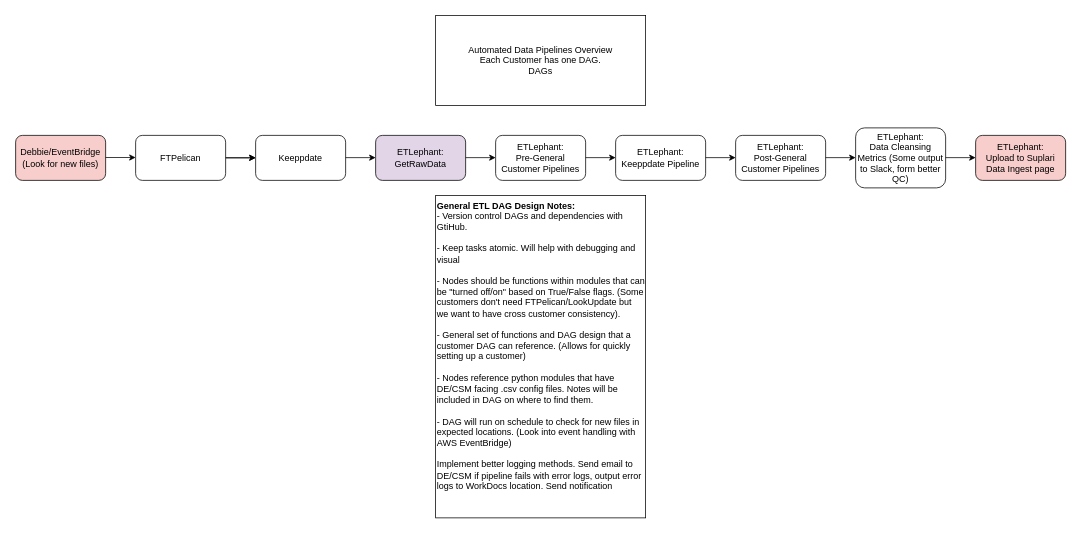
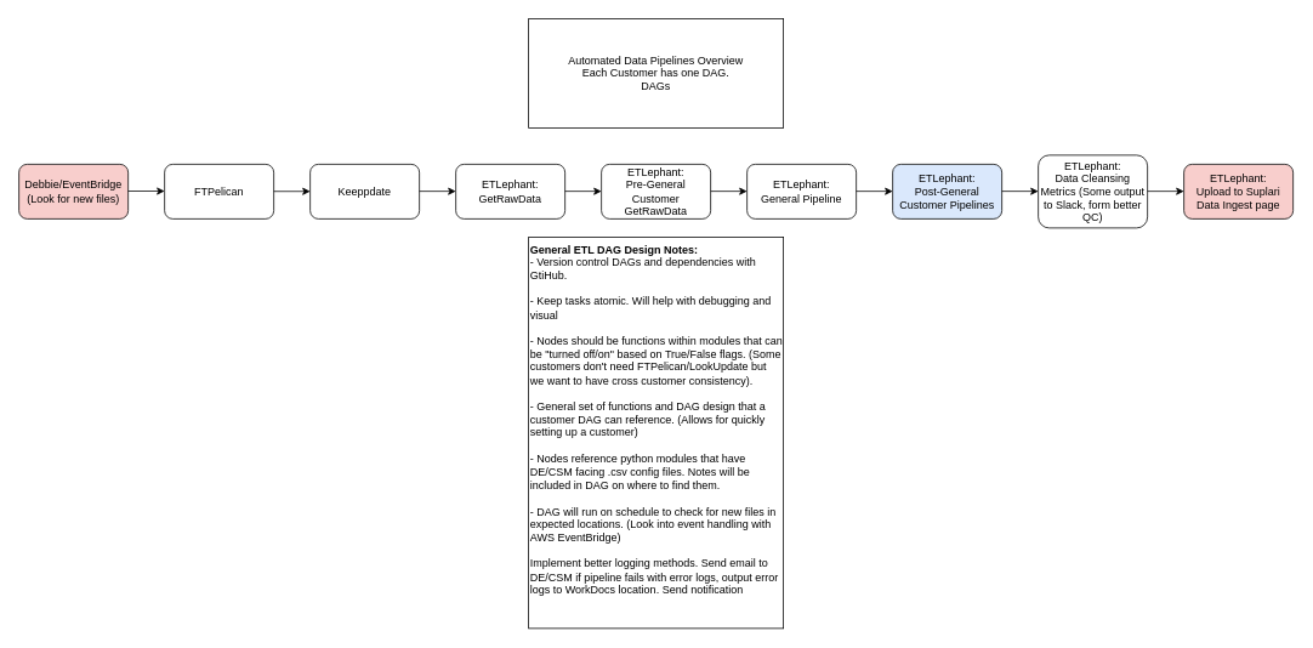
  <mxCell id="0" />
  <mxCell id="1" parent="0" />
- <mxCell id="2" value="" style="edgeStyle=orthogonalEdgeStyle;rounded=0;orthogonalLoop=1;jettySize=auto;html=1;" edge="1" parent="1" source="3" target="4"><mxGeometry relative="1" as="geometry" /></mxCell>
  <mxCell id="3" value="FTPelican" style="rounded=1;whiteSpace=wrap;html=1;" vertex="1" parent="1"><mxGeometry y="180" width="120" height="60" as="geometry" x="180" /></mxCell>
  <mxCell id="4" value="Keep&lt;span style=&quot;background-color: initial;&quot;&gt;pdate&lt;/span&gt;" style="rounded=1;whiteSpace=wrap;html=1;" vertex="1" parent="1"><mxGeometry x="340" y="180" width="120" height="60" as="geometry" /></mxCell>
- <mxCell id="5" value="ETLephant:&lt;br&gt;GetRawData" style="rounded=1;whiteSpace=wrap;html=1;fillColor=#e1d5e7;" vertex="1" parent="1"><mxGeometry x="500" y="180" width="120" height="60" as="geometry" /></mxCell>
- <mxCell id="6" value="ETLephant:&lt;div&gt;Keeppdate Pipeline&lt;/div&gt;" style="rounded=1;whiteSpace=wrap;html=1;" vertex="1" parent="1"><mxGeometry x="820" y="180" width="120" height="60" as="geometry" /></mxCell>
+ <mxCell id="5" value="ETLephant:&lt;br&gt;GetRawData" style="rounded=1;whiteSpace=wrap;html=1;" vertex="1" parent="1"><mxGeometry x="500" y="180" width="120" height="60" as="geometry" /></mxCell>
+ <mxCell id="6" value="ETLephant:&lt;div&gt;General Pipeline&lt;/div&gt;" style="rounded=1;whiteSpace=wrap;html=1;" vertex="1" parent="1"><mxGeometry x="820" y="180" width="120" height="60" as="geometry" /></mxCell>
  <mxCell id="7" value="&lt;div&gt;Automated Data Pipelines Overview&lt;/div&gt;Each Customer has one DAG.&lt;div&gt;DAGs&lt;/div&gt;" style="rounded=0;whiteSpace=wrap;html=1;" vertex="1" parent="1"><mxGeometry x="580" y="20" width="280" height="120" as="geometry" /></mxCell>
- <mxCell id="8" value="ETLephant:&lt;div&gt;Pre-General Customer Pipelines&lt;/div&gt;" style="rounded=1;whiteSpace=wrap;html=1;" vertex="1" parent="1"><mxGeometry x="660" y="180" width="120" height="60" as="geometry" /></mxCell>
- <mxCell id="9" value="ETLephant:&lt;div&gt;Post&lt;span style=&quot;background-color: initial;&quot;&gt;-General Customer Pipelines&lt;/span&gt;&lt;/div&gt;" style="rounded=1;whiteSpace=wrap;html=1;" vertex="1" parent="1"><mxGeometry x="980" y="180" width="120" height="60" as="geometry" /></mxCell>
+ <mxCell id="8" value="ETLephant:&lt;div&gt;Pre-General Customer GetRawData&lt;/div&gt;" style="rounded=1;whiteSpace=wrap;html=1;" vertex="1" parent="1"><mxGeometry x="660" y="180" width="120" height="60" as="geometry" /></mxCell>
+ <mxCell id="9" value="ETLephant:&lt;div&gt;Post&lt;span style=&quot;background-color: initial;&quot;&gt;-General Customer Pipelines&lt;/span&gt;&lt;/div&gt;" style="rounded=1;whiteSpace=wrap;html=1;fillColor=#dae8fc;" vertex="1" parent="1"><mxGeometry x="980" y="180" width="120" height="60" as="geometry" /></mxCell>
  <mxCell id="10" value="ETLephant:&lt;div&gt;Data Cleansing Metrics (Some output to Slack, form better QC)&lt;/div&gt;" style="rounded=1;whiteSpace=wrap;html=1;" vertex="1" parent="1"><mxGeometry x="1140" y="170" width="120" height="80" as="geometry" /></mxCell>
  <mxCell id="11" value="ETLephant:&lt;div&gt;Upload to Suplari Data Ingest page&lt;/div&gt;" style="rounded=1;whiteSpace=wrap;html=1;fillColor=#f8cecc;" vertex="1" parent="1"><mxGeometry x="1300" y="180" width="120" height="60" as="geometry" /></mxCell>
  <mxCell id="12" value="" style="endArrow=classic;html=1;rounded=0;" edge="1" parent="1"><mxGeometry width="50" height="50" relative="1" as="geometry"><mxPoint x="300" y="209.8" as="sourcePoint" /><mxPoint x="340" y="209.8" as="targetPoint" /></mxGeometry></mxCell>
  <mxCell id="13" value="" style="endArrow=classic;html=1;rounded=0;" edge="1" parent="1"><mxGeometry width="50" height="50" relative="1" as="geometry"><mxPoint x="460" y="209.67" as="sourcePoint" /><mxPoint x="500" y="209.67" as="targetPoint" /></mxGeometry></mxCell>
  <mxCell id="14" value="" style="endArrow=classic;html=1;rounded=0;" edge="1" parent="1"><mxGeometry width="50" height="50" relative="1" as="geometry"><mxPoint x="620" y="209.67" as="sourcePoint" /><mxPoint x="660" y="209.67" as="targetPoint" /></mxGeometry></mxCell>
  <mxCell id="15" value="" style="endArrow=classic;html=1;rounded=0;" edge="1" parent="1"><mxGeometry width="50" height="50" relative="1" as="geometry"><mxPoint x="780" y="209.67" as="sourcePoint" /><mxPoint x="820" y="209.67" as="targetPoint" /></mxGeometry></mxCell>
  <mxCell id="16" value="" style="endArrow=classic;html=1;rounded=0;" edge="1" parent="1"><mxGeometry width="50" height="50" relative="1" as="geometry"><mxPoint x="940" y="209.67" as="sourcePoint" /><mxPoint x="980" y="209.67" as="targetPoint" /></mxGeometry></mxCell>
  <mxCell id="17" value="" style="endArrow=classic;html=1;rounded=0;" edge="1" parent="1"><mxGeometry width="50" height="50" relative="1" as="geometry"><mxPoint x="1100" y="209.67" as="sourcePoint" /><mxPoint x="1140" y="209.67" as="targetPoint" /></mxGeometry></mxCell>
  <mxCell id="18" value="" style="endArrow=classic;html=1;rounded=0;" edge="1" parent="1"><mxGeometry width="50" height="50" relative="1" as="geometry"><mxPoint x="1260" y="209.67" as="sourcePoint" /><mxPoint x="1300" y="209.67" as="targetPoint" /></mxGeometry></mxCell>
  <mxCell id="19" value="&lt;div&gt;&lt;b&gt;General ETL DAG Design Notes:&lt;/b&gt;&lt;/div&gt;&lt;div&gt;- Version control DAGs and dependencies with GtiHub.&lt;br&gt;&lt;/div&gt;&lt;div&gt;&lt;br&gt;&lt;/div&gt;&lt;div&gt;- Keep tasks atomic. Will help with debugging and visual&amp;nbsp;&lt;/div&gt;&lt;div&gt;&lt;br&gt;&lt;/div&gt;&lt;div&gt;- Nodes should be functions within modules that can be &quot;turned off/on&quot; based on True/False flags. (Some customers don't need FTPelican/LookUpdate but we want to have cross customer consistency).&lt;br&gt;&lt;/div&gt;&lt;div&gt;&lt;br&gt;&lt;/div&gt;&lt;div&gt;- General set of functions and DAG design that a customer DAG can reference. (Allows for quickly setting up a customer)&lt;/div&gt;&lt;div&gt;&lt;br&gt;&lt;/div&gt;&lt;div&gt;- Nodes reference python modules that have DE/CSM facing .csv config files. Notes will be included in DAG on where to find them.&lt;/div&gt;&lt;div&gt;&lt;br&gt;&lt;/div&gt;&lt;div&gt;-&amp;nbsp;&lt;span style=&quot;background-color: initial;&quot;&gt;DAG will run on schedule to check for new files in expected locations. (&lt;/span&gt;&lt;span style=&quot;background-color: initial;&quot;&gt;Look into event handling with AWS EventBridge)&lt;/span&gt;&lt;/div&gt;&lt;div&gt;&lt;br&gt;&lt;/div&gt;&lt;div&gt;Implement better logging methods. Send email to DE/CSM if pipeline fails with error logs, output error logs to WorkDocs location. Send notification&amp;nbsp;&lt;/div&gt;&lt;div&gt;&lt;br&gt;&lt;/div&gt;&lt;div&gt;&lt;br&gt;&lt;/div&gt;" style="rounded=0;whiteSpace=wrap;html=1;align=left;" vertex="1" parent="1"><mxGeometry x="580" y="260" width="280" height="430" as="geometry" /></mxCell>
  <mxCell id="20" value="Debbie&lt;span style=&quot;background-color: initial;&quot;&gt;/EventBridge (Look for new files)&lt;/span&gt;" style="rounded=1;whiteSpace=wrap;html=1;fillColor=#f8cecc;" vertex="1" parent="1"><mxGeometry x="20" y="180" width="120" height="60" as="geometry" /></mxCell>
  <mxCell id="21" value="" style="endArrow=classic;html=1;rounded=0;" edge="1" parent="1"><mxGeometry width="50" height="50" relative="1" as="geometry"><mxPoint x="140" y="209.52" as="sourcePoint" /><mxPoint y="209.52" as="targetPoint" x="180" /></mxGeometry></mxCell>
